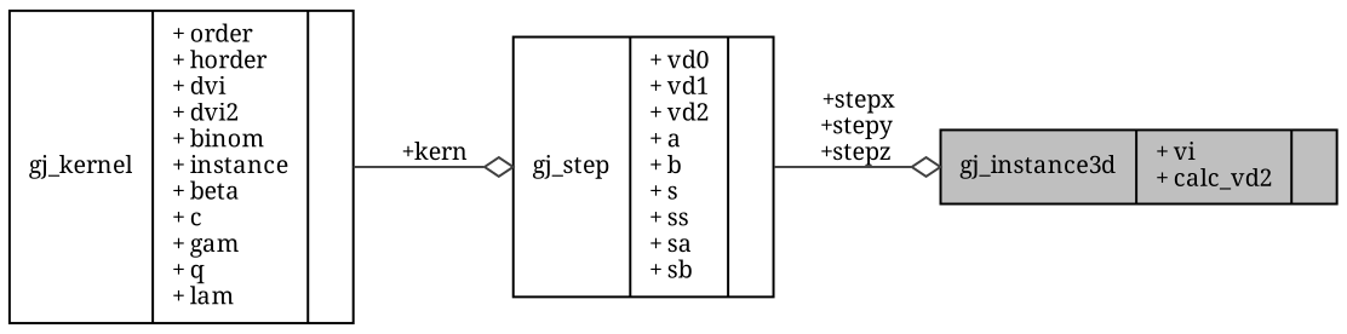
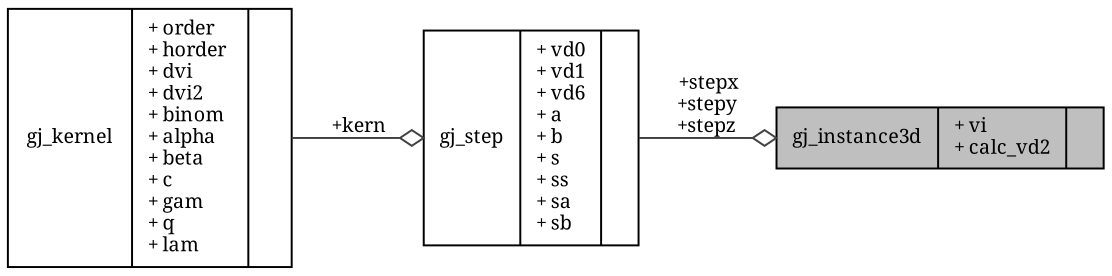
  digraph {
    fontname="Noto Serif"
    rankdir=LR
    node [color=black fillcolor=white fontname="Noto Serif" fontsize=10 shape=record style=filled]
    edge [arrowhead=odiamond color=grey25 fontname="Noto Serif" fontsize=10 labelfontname=Helvetica labelfontsize=10 style=solid]
    n1 [fillcolor=grey75 fontcolor=black height=0.2 label="{gj_instance3d\n|+ vi\l+ calc_vd2\l|}" width=0.4]
-   n2 [height=0.2 label="{gj_step\n|+ vd0\l+ vd1\l+ vd2\l+ a\l+ b\l+ s\l+ ss\l+ sa\l+ sb\l|}" width=0.4]
-   n3 [height=0.2 label="{gj_kernel\n|+ order\l+ horder\l+ dvi\l+ dvi2\l+ binom\l+ instance\l+ beta\l+ c\l+ gam\l+ q\l+ lam\l|}" width=0.4]
+   n2 [height=0.2 label="{gj_step\n|+ vd0\l+ vd1\l+ vd6\l+ a\l+ b\l+ s\l+ ss\l+ sa\l+ sb\l|}" width=0.4]
+   n3 [height=0.2 label="{gj_kernel\n|+ order\l+ horder\l+ dvi\l+ dvi2\l+ binom\l+ alpha\l+ beta\l+ c\l+ gam\l+ q\l+ lam\l|}" width=0.4]
    n2 -> n1 [label=" +stepx\n+stepy\n+stepz"]
    n3 -> n2 [label=" +kern"]
  }
